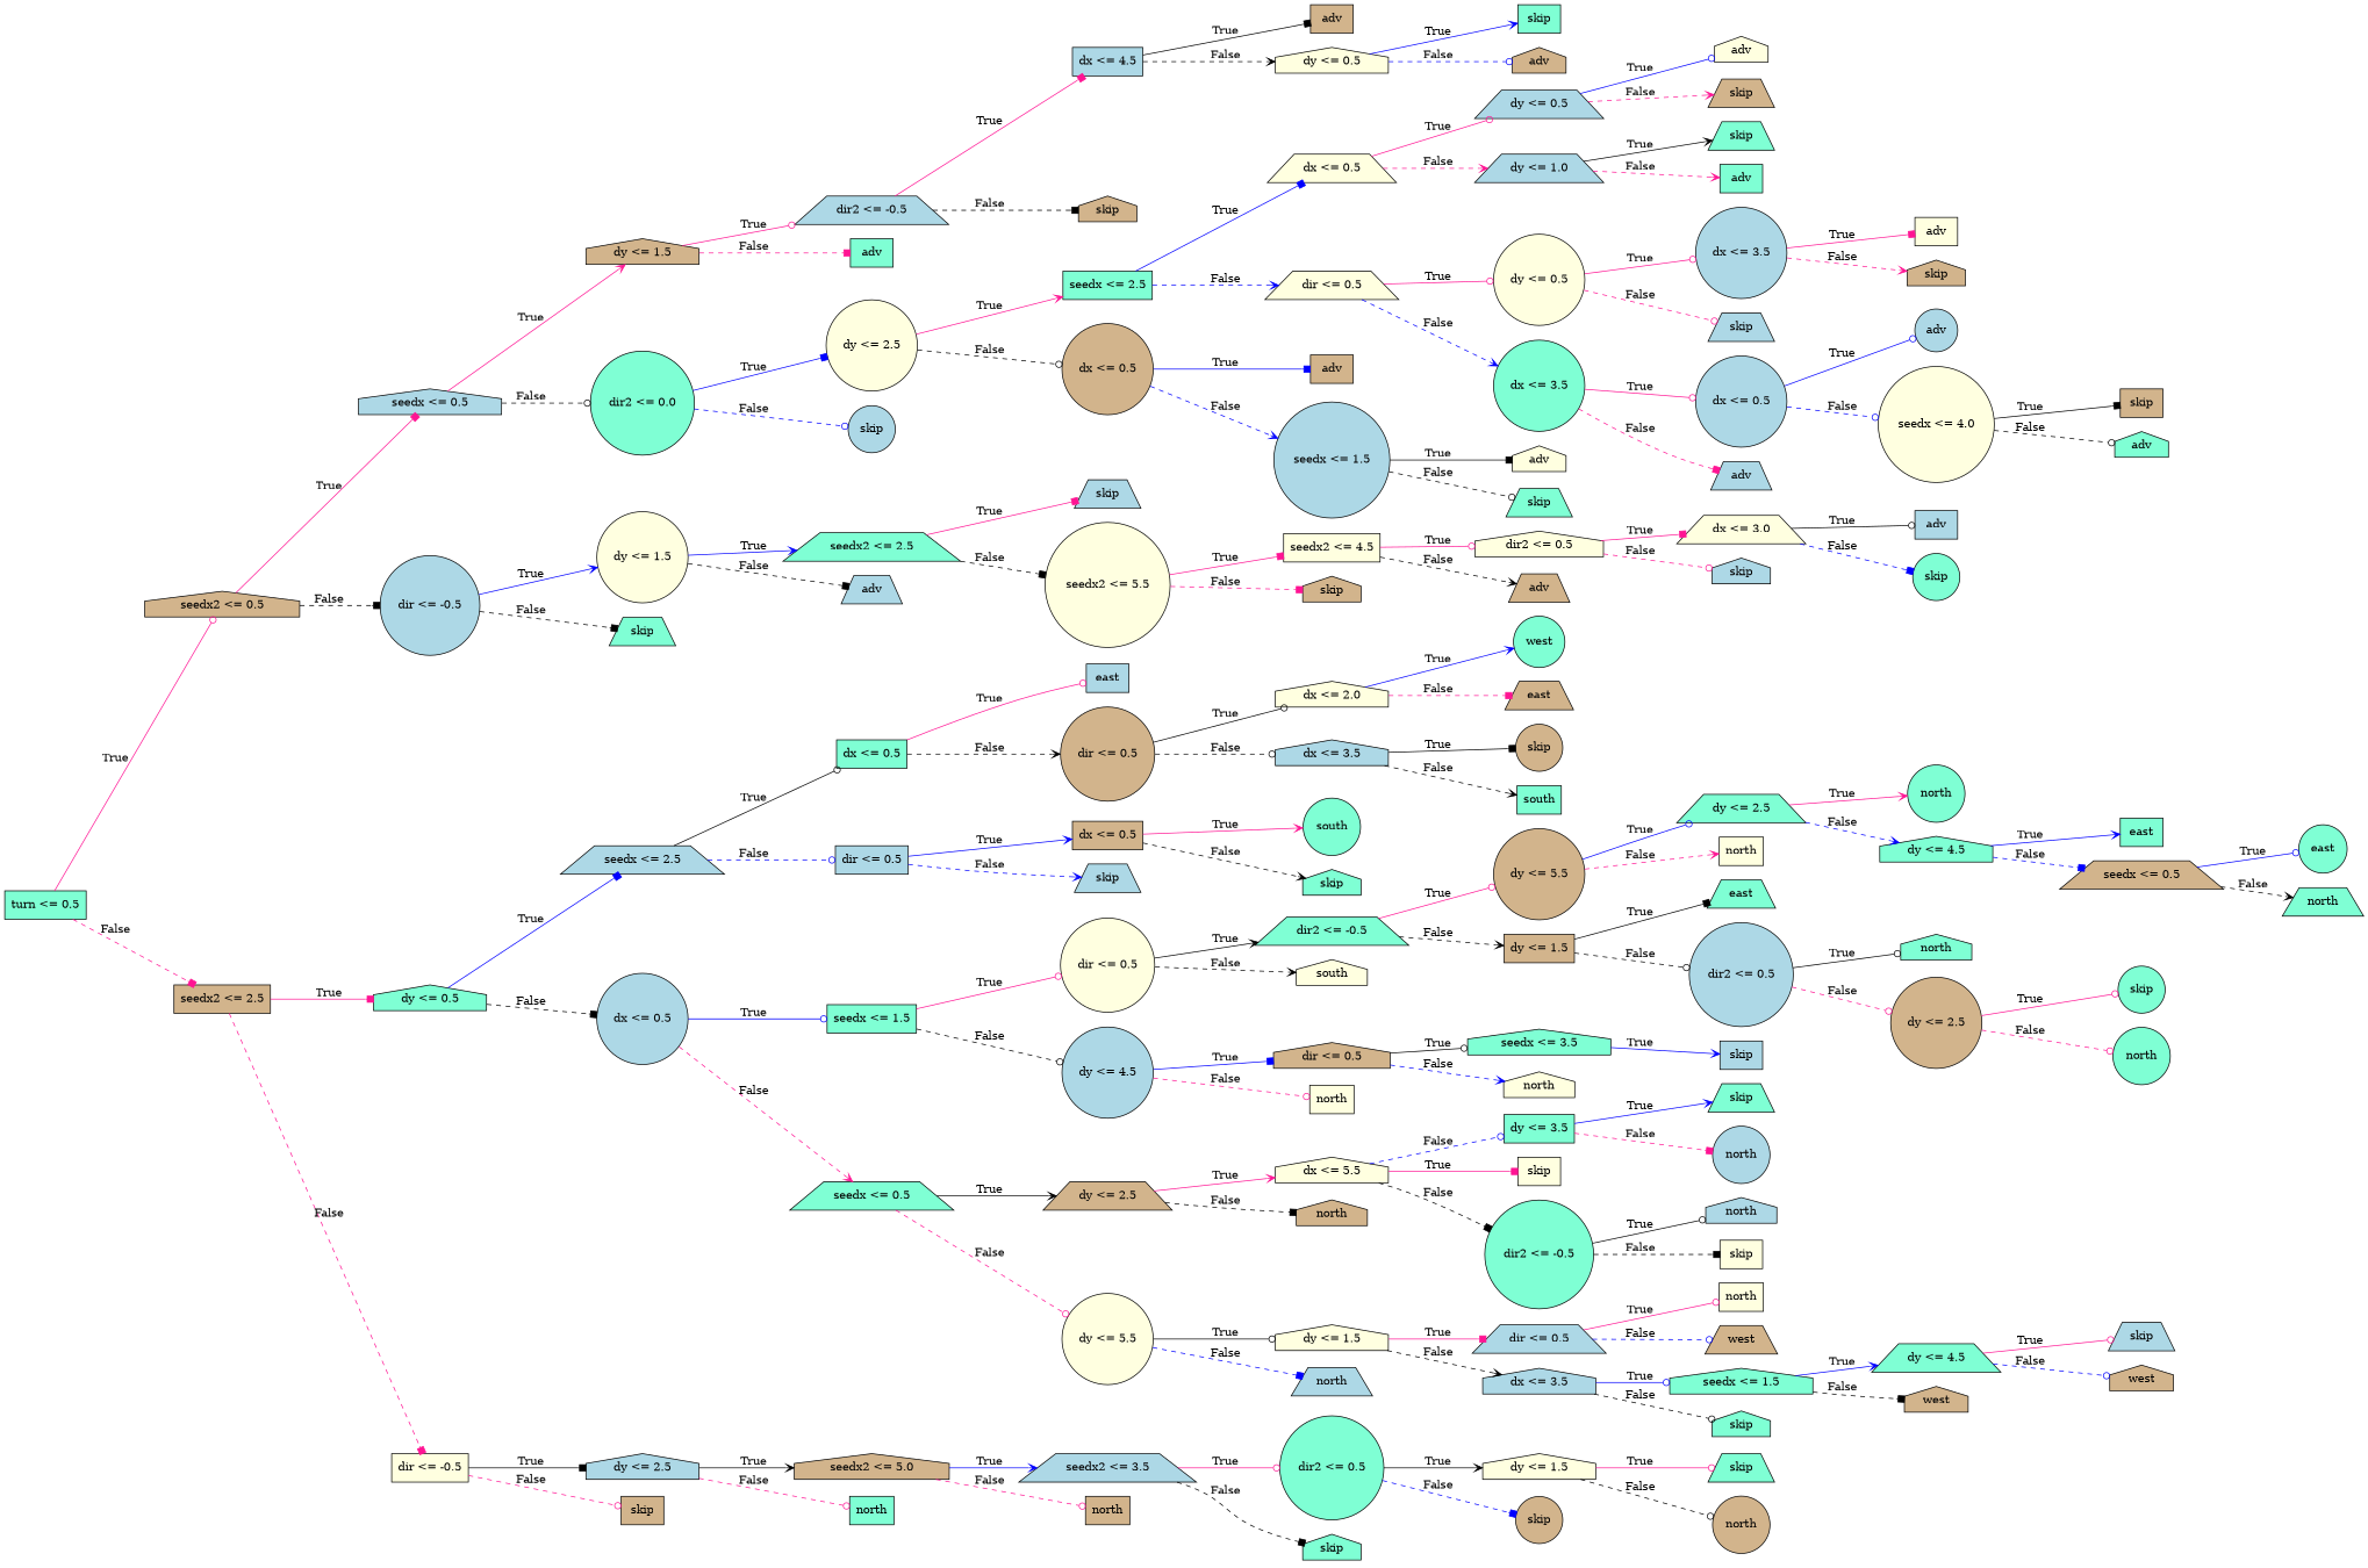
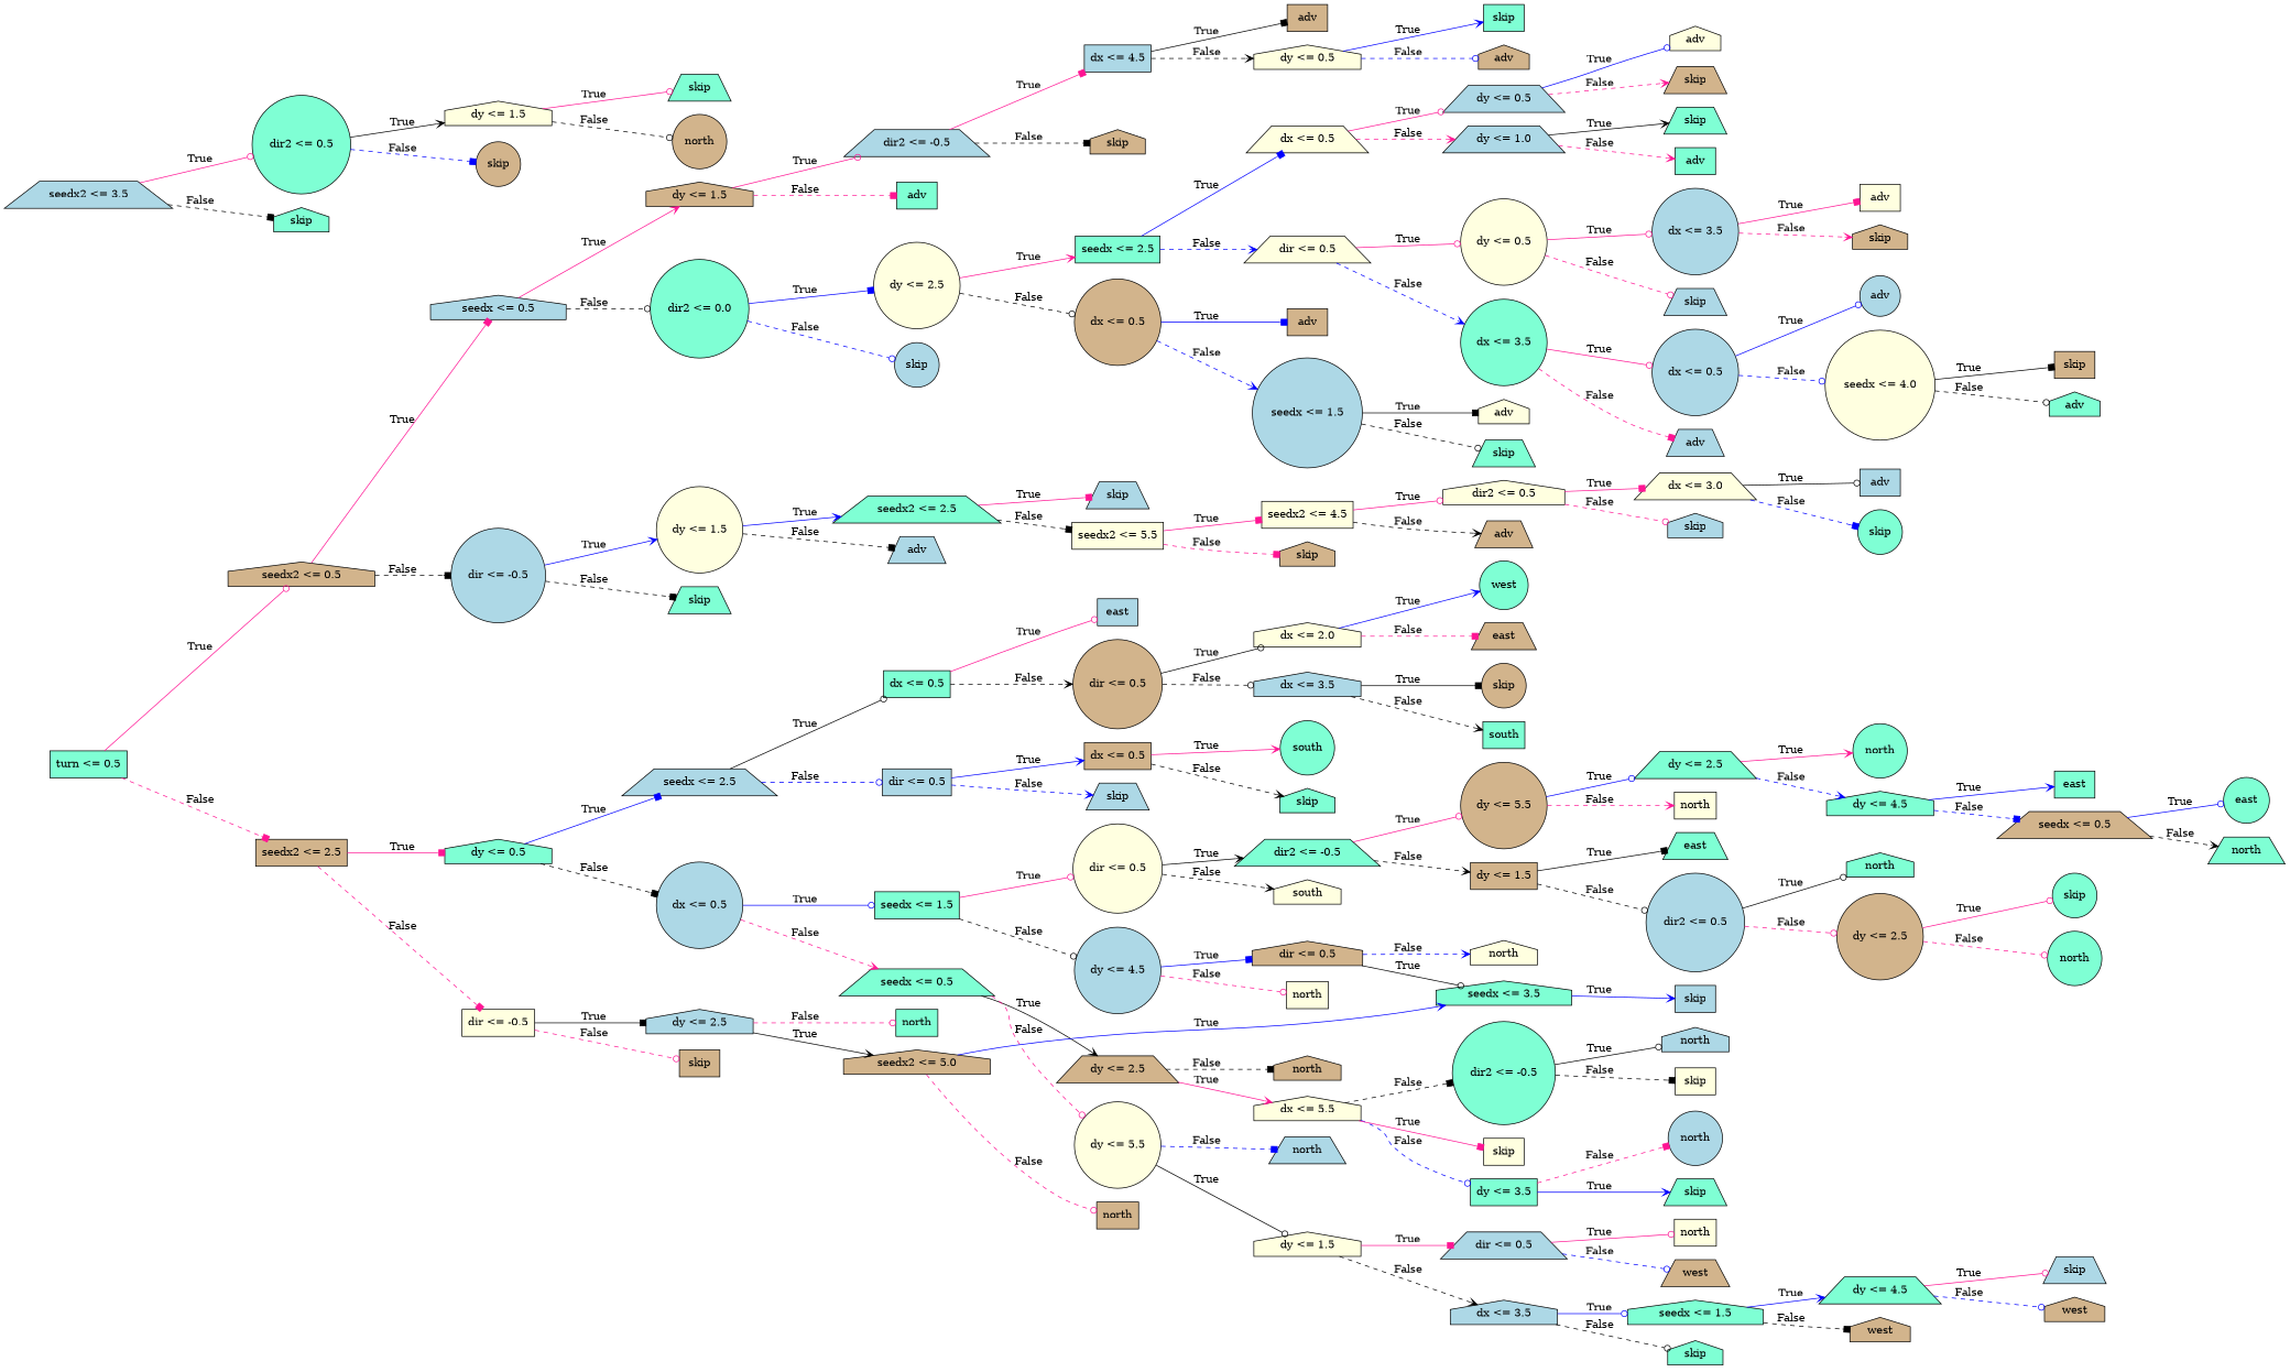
  digraph {
    rankdir=LR
    node [fillcolor=aquamarine shape=house style=filled]
    edge [arrowhead=odot color=deeppink]
    n1 [label="turn <= 0.5" shape=box]
    n2 [fillcolor=tan label="seedx2 <= 0.5"]
    n3 [fillcolor=tan label="seedx2 <= 2.5" shape=box]
    n4 [fillcolor=lightblue label="seedx <= 0.5"]
    n5 [fillcolor=lightblue label="dir <= -0.5" shape=circle]
    n6 [label="dy <= 0.5"]
    n7 [fillcolor=lightyellow label="dir <= -0.5" shape=box]
    n8 [fillcolor=tan label="dy <= 1.5"]
    n9 [label="dir2 <= 0.0" shape=circle]
    n10 [fillcolor=lightyellow label="dy <= 1.5" shape=circle]
    n11 [label=skip shape=trapezium]
    n12 [fillcolor=lightblue label="dir2 <= -0.5" shape=trapezium]
    n13 [label=adv shape=box]
    n14 [fillcolor=lightyellow label="dy <= 2.5" shape=circle]
    n15 [fillcolor=lightblue label=skip shape=circle]
    n16 [fillcolor=lightblue label="dx <= 4.5" shape=box]
    n17 [fillcolor=tan label=skip]
    n18 [fillcolor=tan label=adv shape=box]
    n19 [fillcolor=lightyellow label="dy <= 0.5"]
    n20 [label=skip shape=box]
    n21 [fillcolor=tan label=adv]
    n22 [label="seedx <= 2.5" shape=box]
    n23 [fillcolor=tan label="dx <= 0.5" shape=circle]
    n24 [fillcolor=lightyellow label="dx <= 0.5" shape=trapezium]
    n25 [fillcolor=lightyellow label="dir <= 0.5" shape=trapezium]
    n26 [fillcolor=tan label=adv shape=box]
    n27 [fillcolor=lightblue label="seedx <= 1.5" shape=circle]
    n28 [fillcolor=lightblue label="dy <= 0.5" shape=trapezium]
    n29 [fillcolor=lightblue label="dy <= 1.0" shape=trapezium]
    n30 [fillcolor=lightyellow label="dy <= 0.5" shape=circle]
    n31 [label="dx <= 3.5" shape=circle]
    n32 [fillcolor=lightyellow label=adv]
    n33 [fillcolor=tan label=skip shape=trapezium]
    n34 [label=skip shape=trapezium]
    n35 [label=adv shape=box]
    n36 [fillcolor=lightblue label="dx <= 3.5" shape=circle]
    n37 [fillcolor=lightblue label=skip shape=trapezium]
    n38 [fillcolor=lightblue label="dx <= 0.5" shape=circle]
    n39 [fillcolor=lightblue label=adv shape=trapezium]
    n40 [fillcolor=lightyellow label=adv shape=box]
    n41 [fillcolor=tan label=skip]
    n42 [fillcolor=lightblue label=adv shape=circle]
    n43 [fillcolor=lightyellow label="seedx <= 4.0" shape=circle]
    n44 [fillcolor=tan label=skip shape=box]
    n45 [label=adv]
    n46 [fillcolor=lightyellow label=adv]
    n47 [label=skip shape=trapezium]
    n48 [label="seedx2 <= 2.5" shape=trapezium]
    n49 [fillcolor=lightblue label=adv shape=trapezium]
    n50 [fillcolor=lightblue label=skip shape=trapezium]
-   n51 [fillcolor=lightyellow label="seedx2 <= 5.5" shape=circle]
+   n51 [fillcolor=lightyellow label="seedx2 <= 5.5" shape=box]
    n52 [fillcolor=lightyellow label="seedx2 <= 4.5" shape=box]
    n53 [fillcolor=tan label=skip]
    n54 [fillcolor=lightyellow label="dir2 <= 0.5"]
    n55 [fillcolor=tan label=adv shape=trapezium]
    n56 [fillcolor=lightyellow label="dx <= 3.0" shape=trapezium]
    n57 [fillcolor=lightblue label=skip]
    n58 [fillcolor=lightblue label=adv shape=box]
    n59 [label=skip shape=circle]
    n60 [fillcolor=lightblue label="seedx <= 2.5" shape=trapezium]
    n61 [fillcolor=lightblue label="dx <= 0.5" shape=circle]
    n62 [fillcolor=lightblue label="dy <= 2.5"]
    n63 [fillcolor=tan label=skip shape=box]
    n64 [label="dx <= 0.5" shape=box]
    n65 [fillcolor=lightblue label="dir <= 0.5" shape=box]
    n66 [label="seedx <= 1.5" shape=box]
    n67 [label="seedx <= 0.5" shape=trapezium]
    n68 [fillcolor=lightblue label=east shape=box]
    n69 [fillcolor=tan label="dir <= 0.5" shape=circle]
    n70 [fillcolor=tan label="dx <= 0.5" shape=box]
    n71 [fillcolor=lightblue label=skip shape=trapezium]
    n72 [fillcolor=lightyellow label="dx <= 2.0"]
    n73 [fillcolor=lightblue label="dx <= 3.5"]
    n74 [label=west shape=circle]
    n75 [fillcolor=tan label=east shape=trapezium]
    n76 [fillcolor=tan label=skip shape=circle]
    n77 [label=south shape=box]
    n78 [label=south shape=circle]
    n79 [label=skip]
    n80 [fillcolor=lightyellow label="dir <= 0.5" shape=circle]
    n81 [fillcolor=lightblue label="dy <= 4.5" shape=circle]
    n82 [fillcolor=tan label="dy <= 2.5" shape=trapezium]
    n83 [fillcolor=lightyellow label="dy <= 5.5" shape=circle]
    n84 [label="dir2 <= -0.5" shape=trapezium]
    n85 [fillcolor=lightyellow label=south]
    n86 [fillcolor=tan label="dir <= 0.5"]
    n87 [fillcolor=lightyellow label=north shape=box]
    n88 [fillcolor=tan label="dy <= 5.5" shape=circle]
    n89 [fillcolor=tan label="dy <= 1.5" shape=box]
    n90 [label="dy <= 2.5" shape=trapezium]
    n91 [fillcolor=lightyellow label=north shape=box]
    n92 [label=east shape=trapezium]
    n93 [fillcolor=lightblue label="dir2 <= 0.5" shape=circle]
    n94 [label=north shape=circle]
    n95 [label="dy <= 4.5"]
    n96 [label=east shape=box]
    n97 [fillcolor=tan label="seedx <= 0.5" shape=trapezium]
    n98 [label=east shape=circle]
    n99 [label=north shape=trapezium]
    n100 [label=north]
    n101 [fillcolor=tan label="dy <= 2.5" shape=circle]
    n102 [label=skip shape=circle]
    n103 [label=north shape=circle]
    n104 [label="seedx <= 3.5"]
    n105 [fillcolor=lightyellow label=north]
    n106 [fillcolor=lightblue label=skip shape=box]
    n107 [label="dy <= 3.5" shape=box]
    n108 [label=skip shape=trapezium]
    n109 [fillcolor=lightblue label=north shape=circle]
    n110 [fillcolor=lightyellow label="dx <= 5.5"]
    n111 [fillcolor=tan label=north]
    n112 [fillcolor=lightyellow label="dy <= 1.5"]
    n113 [fillcolor=lightblue label=north shape=trapezium]
    n114 [fillcolor=lightyellow label=skip shape=box]
    n115 [label="dir2 <= -0.5" shape=circle]
    n116 [fillcolor=lightblue label=north]
    n117 [fillcolor=lightyellow label=skip shape=box]
    n118 [fillcolor=lightblue label="dir <= 0.5" shape=trapezium]
    n119 [fillcolor=lightblue label="dx <= 3.5"]
    n120 [fillcolor=lightyellow label=north shape=box]
    n121 [fillcolor=tan label=west shape=trapezium]
    n122 [label="seedx <= 1.5"]
    n123 [label=skip]
    n124 [label="dy <= 4.5" shape=trapezium]
    n125 [fillcolor=tan label=west]
    n126 [fillcolor=lightblue label=skip shape=trapezium]
    n127 [fillcolor=tan label=west]
    n128 [fillcolor=tan label="seedx2 <= 5.0"]
    n129 [label=north shape=box]
    n130 [fillcolor=lightblue label="seedx2 <= 3.5" shape=trapezium]
    n131 [fillcolor=tan label=north shape=box]
    n132 [label="dir2 <= 0.5" shape=circle]
    n133 [label=skip]
    n134 [fillcolor=lightyellow label="dy <= 1.5"]
    n135 [fillcolor=tan label=skip shape=circle]
    n136 [label=skip shape=trapezium]
    n137 [fillcolor=tan label=north shape=circle]
    n1 -> n2 [label=True]
    n1 -> n3 [arrowhead=box label=False style=dashed]
    n2 -> n4 [arrowhead=box label=True]
    n2 -> n5 [arrowhead=box color=black label=False style=dashed]
    n3 -> n6 [arrowhead=box label=True]
    n3 -> n7 [arrowhead=box label=False style=dashed]
    n4 -> n8 [arrowhead=vee label=True]
    n4 -> n9 [color=black label=False style=dashed]
    n5 -> n10 [arrowhead=vee color=blue label=True]
    n5 -> n11 [arrowhead=box color=black label=False style=dashed]
    n6 -> n60 [arrowhead=box color=blue label=True]
    n6 -> n61 [arrowhead=box color=black label=False style=dashed]
    n7 -> n62 [arrowhead=box color=black label=True]
    n7 -> n63 [label=False style=dashed]
    n8 -> n12 [label=True]
    n8 -> n13 [arrowhead=box label=False style=dashed]
    n9 -> n14 [arrowhead=box color=blue label=True]
    n9 -> n15 [color=blue label=False style=dashed]
    n10 -> n48 [arrowhead=vee color=blue label=True]
    n10 -> n49 [arrowhead=box color=black label=False style=dashed]
    n12 -> n16 [arrowhead=box label=True]
    n12 -> n17 [arrowhead=box color=black label=False style=dashed]
    n14 -> n22 [arrowhead=vee label=True]
    n14 -> n23 [color=black label=False style=dashed]
    n16 -> n18 [arrowhead=box color=black label=True]
    n16 -> n19 [arrowhead=vee color=black label=False style=dashed]
    n19 -> n20 [arrowhead=vee color=blue label=True]
    n19 -> n21 [color=blue label=False style=dashed]
    n22 -> n24 [arrowhead=box color=blue label=True]
    n22 -> n25 [arrowhead=vee color=blue label=False style=dashed]
    n23 -> n26 [arrowhead=box color=blue label=True]
    n23 -> n27 [arrowhead=vee color=blue label=False style=dashed]
    n24 -> n28 [label=True]
    n24 -> n29 [arrowhead=vee label=False style=dashed]
    n25 -> n30 [label=True]
    n25 -> n31 [arrowhead=vee color=blue label=False style=dashed]
    n27 -> n46 [arrowhead=box color=black label=True]
    n27 -> n47 [color=black label=False style=dashed]
    n28 -> n32 [color=blue label=True]
    n28 -> n33 [arrowhead=vee label=False style=dashed]
    n29 -> n34 [arrowhead=vee color=black label=True]
    n29 -> n35 [arrowhead=vee label=False style=dashed]
    n30 -> n36 [label=True]
    n30 -> n37 [label=False style=dashed]
    n31 -> n38 [label=True]
    n31 -> n39 [arrowhead=box label=False style=dashed]
    n36 -> n40 [arrowhead=box label=True]
    n36 -> n41 [arrowhead=vee label=False style=dashed]
    n38 -> n42 [color=blue label=True]
    n38 -> n43 [color=blue label=False style=dashed]
    n43 -> n44 [arrowhead=box color=black label=True]
    n43 -> n45 [color=black label=False style=dashed]
    n48 -> n50 [arrowhead=box label=True]
    n48 -> n51 [arrowhead=box color=black label=False style=dashed]
    n51 -> n52 [arrowhead=box label=True]
    n51 -> n53 [arrowhead=box label=False style=dashed]
    n52 -> n54 [label=True]
    n52 -> n55 [arrowhead=vee color=black label=False style=dashed]
    n54 -> n56 [arrowhead=box label=True]
    n54 -> n57 [label=False style=dashed]
    n56 -> n58 [color=black label=True]
    n56 -> n59 [arrowhead=box color=blue label=False style=dashed]
    n60 -> n64 [color=black label=True]
    n60 -> n65 [color=blue label=False style=dashed]
    n61 -> n66 [color=blue label=True]
    n61 -> n67 [arrowhead=vee label=False style=dashed]
    n62 -> n128 [arrowhead=vee color=black label=True]
    n62 -> n129 [label=False style=dashed]
    n64 -> n68 [label=True]
    n64 -> n69 [arrowhead=vee color=black label=False style=dashed]
    n65 -> n70 [arrowhead=vee color=blue label=True]
    n65 -> n71 [arrowhead=vee color=blue label=False style=dashed]
    n66 -> n80 [label=True]
    n66 -> n81 [color=black label=False style=dashed]
    n67 -> n82 [arrowhead=vee color=black label=True]
    n67 -> n83 [label=False style=dashed]
    n69 -> n72 [color=black label=True]
    n69 -> n73 [color=black label=False style=dashed]
    n70 -> n78 [arrowhead=vee label=True]
    n70 -> n79 [arrowhead=vee color=black label=False style=dashed]
    n72 -> n74 [arrowhead=vee color=blue label=True]
    n72 -> n75 [arrowhead=box label=False style=dashed]
    n73 -> n76 [arrowhead=box color=black label=True]
    n73 -> n77 [arrowhead=vee color=black label=False style=dashed]
    n80 -> n84 [arrowhead=vee color=black label=True]
    n80 -> n85 [arrowhead=vee color=black label=False style=dashed]
    n81 -> n86 [arrowhead=box color=blue label=True]
    n81 -> n87 [label=False style=dashed]
    n82 -> n110 [arrowhead=vee label=True]
    n82 -> n111 [arrowhead=box color=black label=False style=dashed]
    n83 -> n112 [color=black label=True]
    n83 -> n113 [arrowhead=box color=blue label=False style=dashed]
    n84 -> n88 [label=True]
    n84 -> n89 [arrowhead=vee color=black label=False style=dashed]
    n86 -> n104 [color=black label=True]
    n86 -> n105 [arrowhead=vee color=blue label=False style=dashed]
    n88 -> n90 [color=blue label=True]
    n88 -> n91 [arrowhead=vee label=False style=dashed]
    n89 -> n92 [arrowhead=box color=black label=True]
    n89 -> n93 [color=black label=False style=dashed]
    n90 -> n94 [arrowhead=vee label=True]
    n90 -> n95 [arrowhead=vee color=blue label=False style=dashed]
    n93 -> n100 [color=black label=True]
    n93 -> n101 [label=False style=dashed]
    n95 -> n96 [arrowhead=vee color=blue label=True]
    n95 -> n97 [arrowhead=box color=blue label=False style=dashed]
    n97 -> n98 [color=blue label=True]
    n97 -> n99 [arrowhead=vee color=black label=False style=dashed]
    n101 -> n102 [label=True]
    n101 -> n103 [label=False style=dashed]
    n104 -> n106 [arrowhead=vee color=blue label=True]
    n107 -> n108 [arrowhead=vee color=blue label=True]
    n107 -> n109 [arrowhead=box label=False style=dashed]
    n110 -> n107 [color=blue label=False style=dashed]
    n110 -> n114 [arrowhead=box label=True]
    n110 -> n115 [arrowhead=box color=black label=False style=dashed]
    n112 -> n118 [arrowhead=box label=True]
    n112 -> n119 [arrowhead=vee color=black label=False style=dashed]
    n115 -> n116 [color=black label=True]
    n115 -> n117 [arrowhead=box color=black label=False style=dashed]
    n118 -> n120 [label=True]
    n118 -> n121 [color=blue label=False style=dashed]
    n119 -> n122 [color=blue label=True]
    n119 -> n123 [color=black label=False style=dashed]
    n122 -> n124 [arrowhead=vee color=blue label=True]
    n122 -> n125 [arrowhead=box color=black label=False style=dashed]
    n124 -> n126 [label=True]
    n124 -> n127 [color=blue label=False style=dashed]
-   n128 -> n130 [arrowhead=vee color=blue label=True]
+   n128 -> n104 [arrowhead=vee color=blue label=True]
    n128 -> n131 [label=False style=dashed]
    n130 -> n132 [label=True]
    n130 -> n133 [arrowhead=box color=black label=False style=dashed]
    n132 -> n134 [arrowhead=vee color=black label=True]
    n132 -> n135 [arrowhead=box color=blue label=False style=dashed]
    n134 -> n136 [label=True]
    n134 -> n137 [color=black label=False style=dashed]
  }
